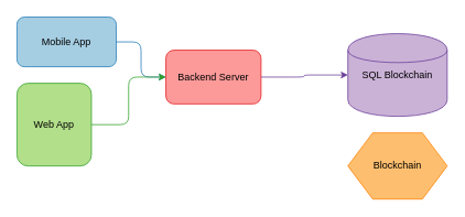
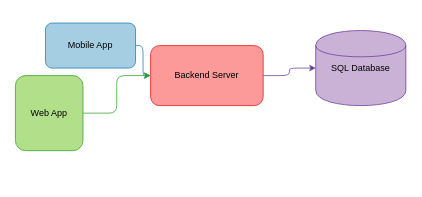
  <mxCell id="0" />
  <mxCell id="1" parent="0" />
- <mxCell id="2" value="Mobile App" style="shape=rectangle;fillColor=#a6cee3;strokeColor=#1f78b4;rounded=1;whiteSpace=wrap;" vertex="1" parent="1"><mxGeometry x="20" y="20" width="120" height="60" as="geometry" /></mxCell>
+ <mxCell id="2" value="Mobile App" style="shape=rectangle;fillColor=#a6cee3;strokeColor=#1f78b4;rounded=1;whiteSpace=wrap;" vertex="1" parent="1"><mxGeometry x="60" y="30" width="120" height="60" as="geometry" /></mxCell>
  <mxCell id="3" value="Web App" style="shape=rectangle;fillColor=#b2df8a;strokeColor=#33a02c;rounded=1;whiteSpace=wrap;" vertex="1" parent="1"><mxGeometry x="20" y="100" width="90" height="100" as="geometry" /></mxCell>
- <mxCell id="4" value="Backend Server" style="shape=rectangle;fillColor=#fb9a99;strokeColor=#e31a1c;rounded=1;whiteSpace=wrap;" vertex="1" parent="1"><mxGeometry x="200" y="60" width="115" height="65" as="geometry" /></mxCell>
- <mxCell id="5" value="SQL Blockchain" style="shape=cylinder;fillColor=#cab2d6;strokeColor=#6a3d9a;whiteSpace=wrap;" vertex="1" parent="1"><mxGeometry x="420" y="40" width="120" height="100" as="geometry" /></mxCell>
- <mxCell id="6" value="Blockchain" style="shape=hexagon;fillColor=#fdbf6f;strokeColor=#ff7f00;whiteSpace=wrap;" vertex="1" parent="1"><mxGeometry x="420" y="160" width="120" height="80" as="geometry" /></mxCell>
+ <mxCell id="4" value="Backend Server" style="shape=rectangle;fillColor=#fb9a99;strokeColor=#e31a1c;rounded=1;whiteSpace=wrap;" vertex="1" parent="1"><mxGeometry x="200" y="60" width="150" height="80" as="geometry" /></mxCell>
+ <mxCell id="5" value="SQL Database" style="shape=cylinder;fillColor=#cab2d6;strokeColor=#6a3d9a;whiteSpace=wrap;" vertex="1" parent="1"><mxGeometry x="420" y="40" width="120" height="100" as="geometry" /></mxCell>
  <mxCell id="7" style="edgeStyle=orthogonalEdgeStyle;rounded=1;orthogonalLoop=1;strokeColor=#1f78b4;" edge="1" parent="1" source="2" target="4"><mxGeometry relative="1" as="geometry" /></mxCell>
  <mxCell id="8" style="edgeStyle=orthogonalEdgeStyle;rounded=1;orthogonalLoop=1;strokeColor=#33a02c;" edge="1" parent="1" source="3" target="4"><mxGeometry relative="1" as="geometry" /></mxCell>
  <mxCell id="9" style="edgeStyle=orthogonalEdgeStyle;rounded=1;orthogonalLoop=1;strokeColor=#6a3d9a;" edge="1" parent="1" source="4" target="5"><mxGeometry relative="1" as="geometry" /></mxCell>
